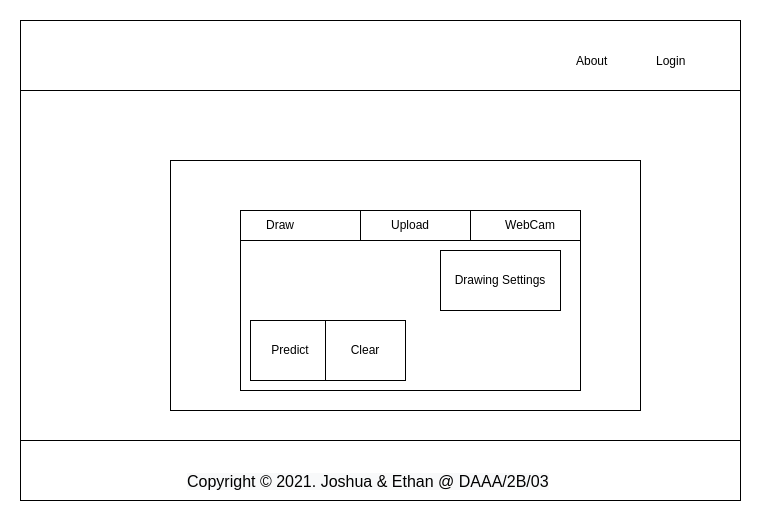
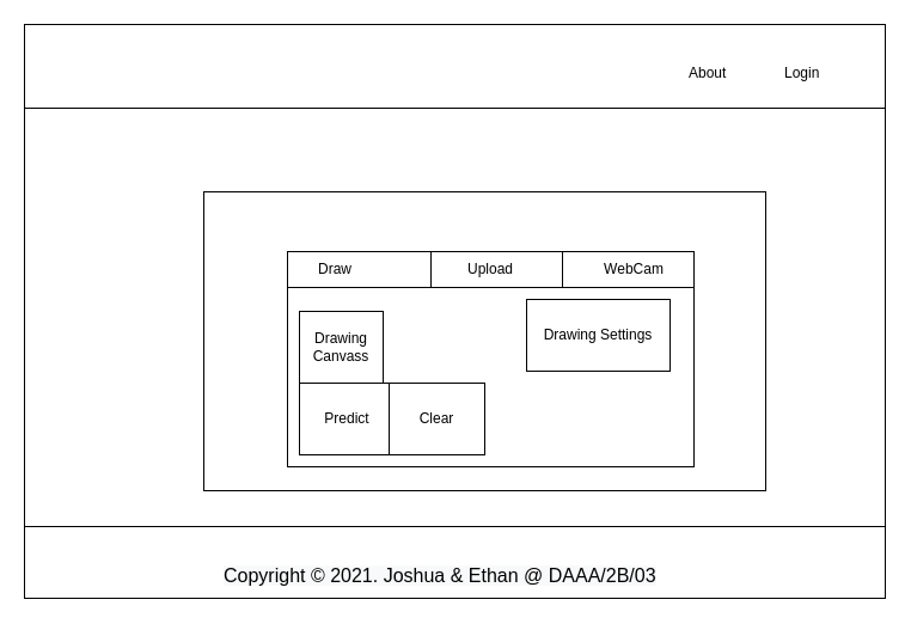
  <mxCell id="0" />
  <mxCell id="1" parent="0" />
  <mxCell id="2" value="" style="rounded=0;whiteSpace=wrap;html=1;" vertex="1" parent="1"><mxGeometry x="20" y="20" width="720" height="480" as="geometry" /></mxCell>
  <mxCell id="3" value="" style="rounded=0;whiteSpace=wrap;html=1;" vertex="1" parent="1"><mxGeometry x="20" y="20" width="720" height="70" as="geometry" /></mxCell>
  <mxCell id="4" value="" style="rounded=0;whiteSpace=wrap;html=1;" vertex="1" parent="1"><mxGeometry x="20" y="440" width="720" height="60" as="geometry" /></mxCell>
  <mxCell id="5" value="&lt;span style=&quot;color: rgb(0, 0, 0); font-family: helvetica; font-size: 16px; font-style: normal; font-weight: 400; letter-spacing: normal; text-align: center; text-indent: 0px; text-transform: none; word-spacing: 0px; background-color: rgb(248, 249, 250); display: inline; float: none;&quot;&gt;Copyright © 2021. Joshua &amp;amp; Ethan @ DAAA/2B/03&lt;/span&gt;" style="text;whiteSpace=wrap;html=1;" vertex="1" parent="1"><mxGeometry x="185" y="465" width="390" height="30" as="geometry" /></mxCell>
  <mxCell id="6" value="Login" style="text;strokeColor=none;fillColor=none;align=left;verticalAlign=middle;spacingLeft=4;spacingRight=4;overflow=hidden;points=[[0,0.5],[1,0.5]];portConstraint=eastwest;rotatable=0;" vertex="1" parent="1"><mxGeometry x="650" y="45" width="80" height="30" as="geometry" /></mxCell>
  <mxCell id="7" value="About" style="text;strokeColor=none;fillColor=none;align=left;verticalAlign=middle;spacingLeft=4;spacingRight=4;overflow=hidden;points=[[0,0.5],[1,0.5]];portConstraint=eastwest;rotatable=0;" vertex="1" parent="1"><mxGeometry x="570" y="45" width="80" height="30" as="geometry" /></mxCell>
  <mxCell id="8" value="" style="rounded=0;whiteSpace=wrap;html=1;" vertex="1" parent="1"><mxGeometry x="170" y="160" width="470" height="250" as="geometry" /></mxCell>
  <mxCell id="9" value="" style="rounded=0;whiteSpace=wrap;html=1;" vertex="1" parent="1"><mxGeometry x="240" y="240" width="340" height="150" as="geometry" /></mxCell>
  <mxCell id="10" value="" style="rounded=0;whiteSpace=wrap;html=1;" vertex="1" parent="1"><mxGeometry x="240" y="210" width="120" height="30" as="geometry" /></mxCell>
  <mxCell id="11" value="" style="rounded=0;whiteSpace=wrap;html=1;" vertex="1" parent="1"><mxGeometry x="360" y="210" width="110" height="30" as="geometry" /></mxCell>
  <mxCell id="12" value="" style="rounded=0;whiteSpace=wrap;html=1;" vertex="1" parent="1"><mxGeometry x="470" y="210" width="110" height="30" as="geometry" /></mxCell>
  <mxCell id="13" value="Draw" style="text;html=1;strokeColor=none;fillColor=none;align=center;verticalAlign=middle;whiteSpace=wrap;rounded=0;" vertex="1" parent="1"><mxGeometry x="250" y="210" width="60" height="30" as="geometry" /></mxCell>
  <mxCell id="14" value="Upload" style="text;html=1;strokeColor=none;fillColor=none;align=center;verticalAlign=middle;whiteSpace=wrap;rounded=0;" vertex="1" parent="1"><mxGeometry x="380" y="210" width="60" height="30" as="geometry" /></mxCell>
  <mxCell id="15" value="WebCam" style="text;html=1;strokeColor=none;fillColor=none;align=center;verticalAlign=middle;whiteSpace=wrap;rounded=0;" vertex="1" parent="1"><mxGeometry x="500" y="210" width="60" height="30" as="geometry" /></mxCell>
+ <mxCell id="16" value="Drawing Canvass" style="rounded=0;whiteSpace=wrap;html=1;" vertex="1" parent="1"><mxGeometry x="250" y="260" width="70" height="60" as="geometry" /></mxCell>
  <mxCell id="17" value="Drawing Settings" style="rounded=0;whiteSpace=wrap;html=1;" vertex="1" parent="1"><mxGeometry x="440" y="250" width="120" height="60" as="geometry" /></mxCell>
  <mxCell id="18" value="Predict" style="rounded=0;whiteSpace=wrap;html=1;" vertex="1" parent="1"><mxGeometry x="250" y="320" width="80" height="60" as="geometry" /></mxCell>
  <mxCell id="19" value="Clear" style="rounded=0;whiteSpace=wrap;html=1;" vertex="1" parent="1"><mxGeometry x="325" y="320" width="80" height="60" as="geometry" /></mxCell>
